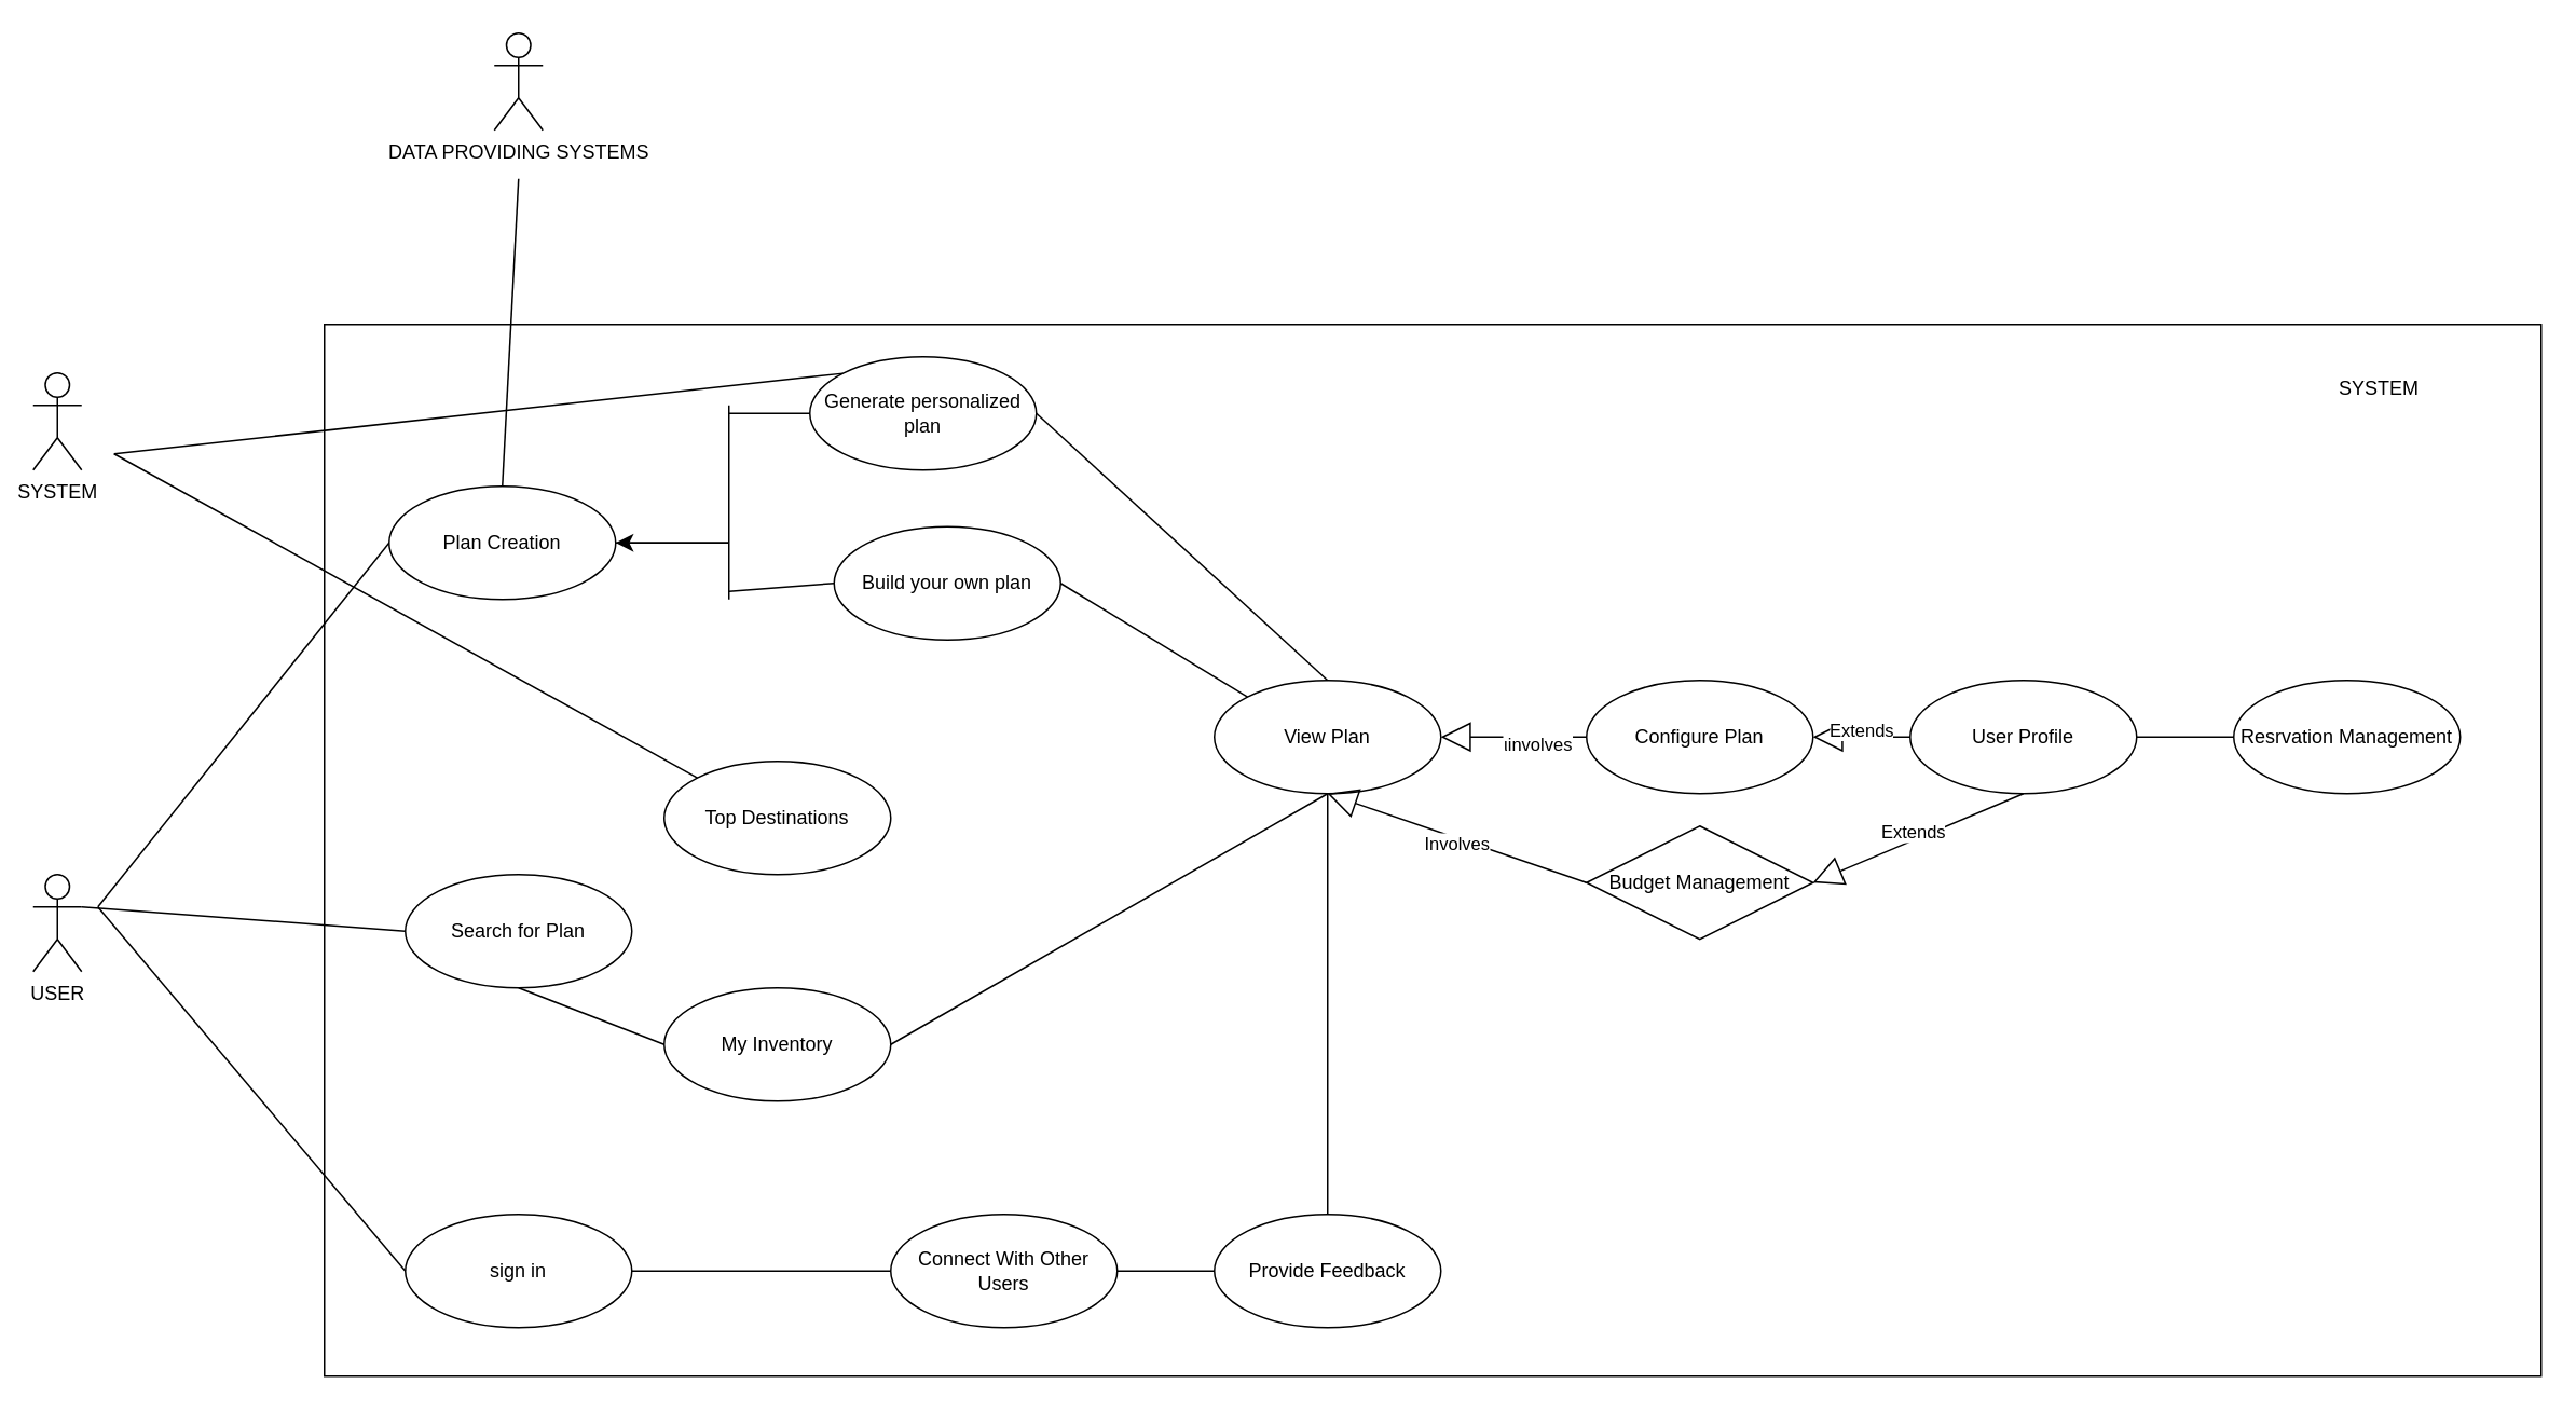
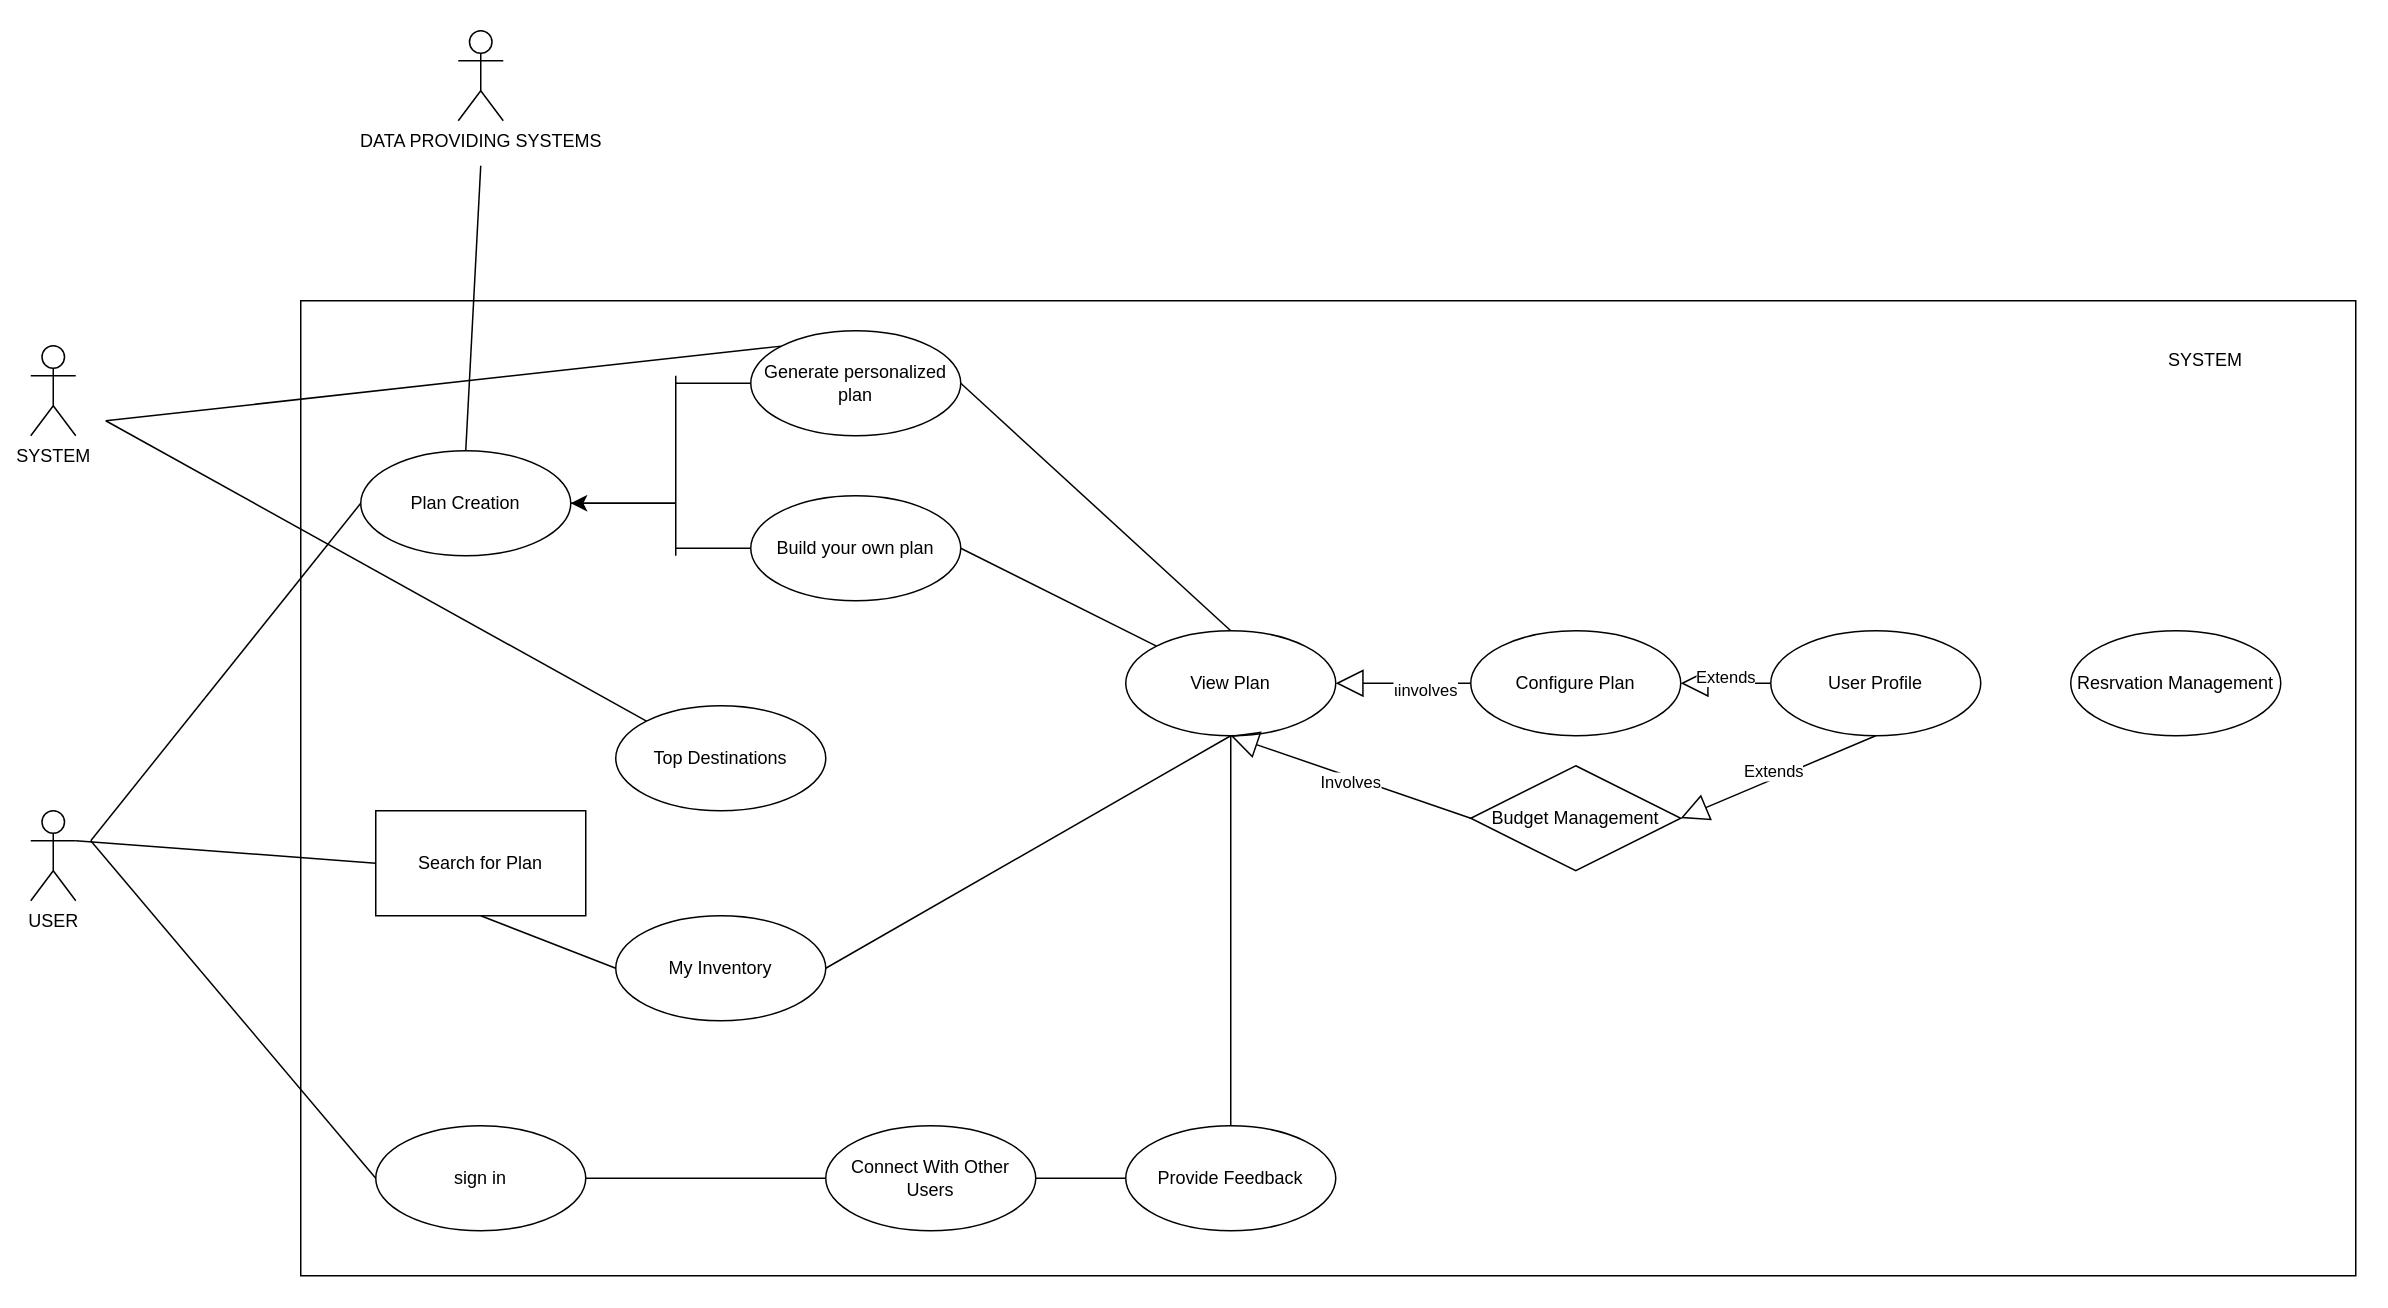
  <mxCell id="0" />
  <mxCell id="1" parent="0" />
  <mxCell id="2" value="" style="rounded=0;whiteSpace=wrap;html=1;fillColor=none;" parent="1" vertex="1"><mxGeometry x="200" y="200" width="1370" height="650" as="geometry" /></mxCell>
  <mxCell id="3" value="Extends" style="endArrow=block;endSize=16;endFill=0;html=1;rounded=0;exitX=0;exitY=0.5;exitDx=0;exitDy=0;entryX=1;entryY=0.5;entryDx=0;entryDy=0;" parent="1" source="18" target="19" edge="1"><mxGeometry x="0.015" y="-4" width="160" relative="1" as="geometry"><mxPoint x="1110" y="355" as="sourcePoint" /><mxPoint x="1030" y="320" as="targetPoint" /><Array as="points" /><mxPoint as="offset" /></mxGeometry></mxCell>
  <mxCell id="4" value="Extends" style="endArrow=block;endSize=16;endFill=0;html=1;rounded=0;exitX=0.5;exitY=1;exitDx=0;exitDy=0;entryX=1;entryY=0.5;entryDx=0;entryDy=0;" parent="1" source="18" target="20" edge="1"><mxGeometry x="0.015" y="-4" width="160" relative="1" as="geometry"><mxPoint x="1000" y="475" as="sourcePoint" /><mxPoint x="1120" y="550" as="targetPoint" /><Array as="points" /><mxPoint as="offset" /></mxGeometry></mxCell>
  <mxCell id="5" value="USER" style="shape=umlActor;verticalLabelPosition=bottom;verticalAlign=top;html=1;outlineConnect=0;" parent="1" vertex="1"><mxGeometry x="20" y="540" width="30" height="60" as="geometry" /></mxCell>
  <mxCell id="6" value="sign in" style="ellipse;whiteSpace=wrap;html=1;" parent="1" vertex="1"><mxGeometry x="250" y="750" width="140" height="70" as="geometry" /></mxCell>
  <mxCell id="7" value="Plan Creation" style="ellipse;whiteSpace=wrap;html=1;" parent="1" vertex="1"><mxGeometry x="240" y="300" width="140" height="70" as="geometry" /></mxCell>
  <mxCell id="8" value="Top Destinations" style="ellipse;whiteSpace=wrap;html=1;" parent="1" vertex="1"><mxGeometry x="410" y="470" width="140" height="70" as="geometry" /></mxCell>
  <mxCell id="9" value="Generate personalized plan" style="ellipse;whiteSpace=wrap;html=1;" parent="1" vertex="1"><mxGeometry x="500" y="220" width="140" height="70" as="geometry" /></mxCell>
- <mxCell id="10" value="Build your own plan" style="ellipse;whiteSpace=wrap;html=1;" parent="1" vertex="1"><mxGeometry x="515" y="325" width="140" height="70" as="geometry" /></mxCell>
- <mxCell id="11" value="Search for Plan" style="ellipse;whiteSpace=wrap;html=1;" parent="1" vertex="1"><mxGeometry x="250" y="540" width="140" height="70" as="geometry" /></mxCell>
+ <mxCell id="10" value="Build your own plan" style="ellipse;whiteSpace=wrap;html=1;" parent="1" vertex="1"><mxGeometry x="500" y="330" width="140" height="70" as="geometry" /></mxCell>
+ <mxCell id="11" value="Search for Plan" style="whiteSpace=wrap;html=1;rounded=0;" parent="1" vertex="1"><mxGeometry x="250" y="540" width="140" height="70" as="geometry" /></mxCell>
  <mxCell id="12" value="SYSTEM" style="shape=umlActor;verticalLabelPosition=bottom;verticalAlign=top;html=1;outlineConnect=0;" parent="1" vertex="1"><mxGeometry x="20" y="230" width="30" height="60" as="geometry" /></mxCell>
  <mxCell id="13" value="View Plan" style="ellipse;whiteSpace=wrap;html=1;" parent="1" vertex="1"><mxGeometry x="750" y="420" width="140" height="70" as="geometry" /></mxCell>
  <mxCell id="14" value="Connect With Other Users" style="ellipse;whiteSpace=wrap;html=1;" parent="1" vertex="1"><mxGeometry x="550" y="750" width="140" height="70" as="geometry" /></mxCell>
  <mxCell id="15" value="ιinvolves" style="endArrow=block;endSize=16;endFill=0;html=1;rounded=0;entryX=1;entryY=0.5;entryDx=0;entryDy=0;exitX=0;exitY=0.5;exitDx=0;exitDy=0;" parent="1" source="19" target="13" edge="1"><mxGeometry x="-0.333" y="5" width="160" relative="1" as="geometry"><mxPoint x="950" y="490" as="sourcePoint" /><mxPoint x="1000" y="710" as="targetPoint" /><Array as="points"><mxPoint x="940" y="455" /></Array><mxPoint as="offset" /></mxGeometry></mxCell>
  <mxCell id="16" value="DATA PROVIDING SYSTEMS" style="shape=umlActor;verticalLabelPosition=bottom;verticalAlign=top;html=1;" parent="1" vertex="1"><mxGeometry x="305" y="20" width="30" height="60" as="geometry" /></mxCell>
  <mxCell id="17" value="My Inventory" style="ellipse;whiteSpace=wrap;html=1;" parent="1" vertex="1"><mxGeometry x="410" y="610" width="140" height="70" as="geometry" /></mxCell>
  <mxCell id="18" value="User Profile&lt;br&gt;" style="ellipse;whiteSpace=wrap;html=1;" parent="1" vertex="1"><mxGeometry x="1180" y="420" width="140" height="70" as="geometry" /></mxCell>
  <mxCell id="19" value="Configure Plan" style="ellipse;whiteSpace=wrap;html=1;" parent="1" vertex="1"><mxGeometry x="980" y="420" width="140" height="70" as="geometry" /></mxCell>
  <mxCell id="20" value="Budget Management" style="rhombus;whiteSpace=wrap;html=1;" parent="1" vertex="1"><mxGeometry x="980" y="510" width="140" height="70" as="geometry" /></mxCell>
  <mxCell id="21" value="Involves" style="endArrow=block;endSize=16;endFill=0;html=1;rounded=0;entryX=0.5;entryY=1;entryDx=0;entryDy=0;exitX=0;exitY=0.5;exitDx=0;exitDy=0;" parent="1" source="20" target="13" edge="1"><mxGeometry x="-0.01" y="2" width="160" relative="1" as="geometry"><mxPoint x="867" y="515" as="sourcePoint" /><mxPoint x="900" y="465" as="targetPoint" /><Array as="points" /><mxPoint y="1" as="offset" /></mxGeometry></mxCell>
  <mxCell id="22" value="Resrvation Management" style="ellipse;whiteSpace=wrap;html=1;" parent="1" vertex="1"><mxGeometry x="1380" y="420" width="140" height="70" as="geometry" /></mxCell>
  <mxCell id="23" value="Provide Feedback" style="ellipse;whiteSpace=wrap;html=1;" parent="1" vertex="1"><mxGeometry x="750" y="750" width="140" height="70" as="geometry" /></mxCell>
  <mxCell id="24" value="" style="endArrow=none;html=1;rounded=0;exitX=1;exitY=0.333;exitDx=0;exitDy=0;exitPerimeter=0;entryX=0;entryY=0.5;entryDx=0;entryDy=0;" parent="1" source="5" target="11" edge="1"><mxGeometry width="50" height="50" relative="1" as="geometry"><mxPoint x="390" y="450" as="sourcePoint" /><mxPoint x="440" y="400" as="targetPoint" /><Array as="points" /></mxGeometry></mxCell>
  <mxCell id="25" value="" style="endArrow=none;html=1;rounded=0;entryX=0.5;entryY=1;entryDx=0;entryDy=0;exitX=0;exitY=0.5;exitDx=0;exitDy=0;" parent="1" source="17" target="11" edge="1"><mxGeometry width="50" height="50" relative="1" as="geometry"><mxPoint x="290" y="680" as="sourcePoint" /><mxPoint x="340" y="630" as="targetPoint" /></mxGeometry></mxCell>
  <mxCell id="26" value="" style="endArrow=none;html=1;rounded=0;entryX=0;entryY=0.5;entryDx=0;entryDy=0;" parent="1" target="7" edge="1"><mxGeometry width="50" height="50" relative="1" as="geometry"><mxPoint x="60" y="560" as="sourcePoint" /><mxPoint x="150" y="450" as="targetPoint" /></mxGeometry></mxCell>
  <mxCell id="27" value="" style="endArrow=none;html=1;rounded=0;" parent="1" edge="1"><mxGeometry width="50" height="50" relative="1" as="geometry"><mxPoint x="450" y="370" as="sourcePoint" /><mxPoint x="450" y="250" as="targetPoint" /><Array as="points" /></mxGeometry></mxCell>
  <mxCell id="28" value="" style="endArrow=none;html=1;rounded=0;entryX=0;entryY=0.5;entryDx=0;entryDy=0;" parent="1" target="9" edge="1"><mxGeometry width="50" height="50" relative="1" as="geometry"><mxPoint x="450" y="255" as="sourcePoint" /><mxPoint x="200" y="230" as="targetPoint" /></mxGeometry></mxCell>
  <mxCell id="29" value="" style="endArrow=none;html=1;rounded=0;entryX=0;entryY=0.5;entryDx=0;entryDy=0;" parent="1" target="10" edge="1"><mxGeometry width="50" height="50" relative="1" as="geometry"><mxPoint x="450" y="365" as="sourcePoint" /><mxPoint x="490" y="370" as="targetPoint" /></mxGeometry></mxCell>
  <mxCell id="30" value="" style="endArrow=none;html=1;rounded=0;exitX=1;exitY=0.5;exitDx=0;exitDy=0;" parent="1" source="7" edge="1"><mxGeometry width="50" height="50" relative="1" as="geometry"><mxPoint x="470" y="350" as="sourcePoint" /><mxPoint x="450" y="335" as="targetPoint" /></mxGeometry></mxCell>
  <mxCell id="31" value="" style="endArrow=none;html=1;rounded=0;exitX=0.5;exitY=0;exitDx=0;exitDy=0;" parent="1" source="7" edge="1"><mxGeometry width="50" height="50" relative="1" as="geometry"><mxPoint x="590" y="150" as="sourcePoint" /><mxPoint x="320" y="110" as="targetPoint" /></mxGeometry></mxCell>
  <mxCell id="32" value="" style="endArrow=none;html=1;rounded=0;exitX=1;exitY=0.5;exitDx=0;exitDy=0;entryX=0.5;entryY=0;entryDx=0;entryDy=0;" parent="1" source="9" target="13" edge="1"><mxGeometry width="50" height="50" relative="1" as="geometry"><mxPoint x="780" y="360" as="sourcePoint" /><mxPoint x="830" y="310" as="targetPoint" /></mxGeometry></mxCell>
  <mxCell id="33" value="" style="endArrow=none;html=1;rounded=0;exitX=1;exitY=0.5;exitDx=0;exitDy=0;" parent="1" source="17" edge="1"><mxGeometry width="50" height="50" relative="1" as="geometry"><mxPoint x="650" y="590" as="sourcePoint" /><mxPoint x="820" y="490" as="targetPoint" /></mxGeometry></mxCell>
  <mxCell id="34" value="" style="endArrow=none;html=1;rounded=0;entryX=0;entryY=0;entryDx=0;entryDy=0;exitX=1;exitY=0.5;exitDx=0;exitDy=0;" parent="1" source="10" target="13" edge="1"><mxGeometry width="50" height="50" relative="1" as="geometry"><mxPoint x="640" y="440" as="sourcePoint" /><mxPoint x="690" y="390" as="targetPoint" /></mxGeometry></mxCell>
  <mxCell id="35" value="" style="endArrow=none;html=1;rounded=0;entryX=0;entryY=0.5;entryDx=0;entryDy=0;" parent="1" target="6" edge="1"><mxGeometry width="50" height="50" relative="1" as="geometry"><mxPoint x="60" y="560" as="sourcePoint" /><mxPoint x="-20" y="800" as="targetPoint" /></mxGeometry></mxCell>
  <mxCell id="36" value="" style="endArrow=none;html=1;rounded=0;entryX=0;entryY=0.5;entryDx=0;entryDy=0;exitX=1;exitY=0.5;exitDx=0;exitDy=0;" parent="1" source="6" target="14" edge="1"><mxGeometry width="50" height="50" relative="1" as="geometry"><mxPoint x="420" y="840" as="sourcePoint" /><mxPoint x="470" y="790" as="targetPoint" /></mxGeometry></mxCell>
  <mxCell id="37" value="" style="endArrow=none;html=1;rounded=0;entryX=0;entryY=0.5;entryDx=0;entryDy=0;exitX=1;exitY=0.5;exitDx=0;exitDy=0;" parent="1" source="14" target="23" edge="1"><mxGeometry width="50" height="50" relative="1" as="geometry"><mxPoint x="610" y="870" as="sourcePoint" /><mxPoint x="660" y="820" as="targetPoint" /></mxGeometry></mxCell>
  <mxCell id="38" value="" style="endArrow=none;html=1;rounded=0;exitX=0.5;exitY=0;exitDx=0;exitDy=0;" parent="1" source="23" edge="1"><mxGeometry width="50" height="50" relative="1" as="geometry"><mxPoint x="820" y="690" as="sourcePoint" /><mxPoint x="820" y="490" as="targetPoint" /></mxGeometry></mxCell>
- <mxCell id="39" value="" style="endArrow=none;html=1;rounded=0;entryX=0;entryY=0.5;entryDx=0;entryDy=0;exitX=1;exitY=0.5;exitDx=0;exitDy=0;" parent="1" source="18" target="22" edge="1"><mxGeometry width="50" height="50" relative="1" as="geometry"><mxPoint x="1290" y="540" as="sourcePoint" /><mxPoint x="1340" y="490" as="targetPoint" /></mxGeometry></mxCell>
  <mxCell id="40" value="SYSTEM" style="text;html=1;strokeColor=none;fillColor=none;align=center;verticalAlign=middle;whiteSpace=wrap;rounded=0;" parent="1" vertex="1"><mxGeometry x="1370" y="210" width="200" height="60" as="geometry" /></mxCell>
  <mxCell id="41" value="" style="endArrow=classic;html=1;rounded=0;fontSize=12;startSize=8;endSize=8;curved=1;entryX=1;entryY=0.5;entryDx=0;entryDy=0;" parent="1" target="7" edge="1"><mxGeometry width="50" height="50" relative="1" as="geometry"><mxPoint x="450" y="335" as="sourcePoint" /><mxPoint x="420" y="250" as="targetPoint" /></mxGeometry></mxCell>
  <mxCell id="42" value="" style="endArrow=none;html=1;rounded=0;exitX=0;exitY=0;exitDx=0;exitDy=0;" edge="1" parent="1" source="8"><mxGeometry width="50" height="50" relative="1" as="geometry"><mxPoint x="720" y="280" as="sourcePoint" /><mxPoint x="70" y="280" as="targetPoint" /></mxGeometry></mxCell>
  <mxCell id="43" value="" style="endArrow=none;html=1;rounded=0;exitX=0;exitY=0;exitDx=0;exitDy=0;" edge="1" parent="1" source="9"><mxGeometry width="50" height="50" relative="1" as="geometry"><mxPoint x="690" y="470" as="sourcePoint" /><mxPoint x="70" y="280" as="targetPoint" /></mxGeometry></mxCell>
